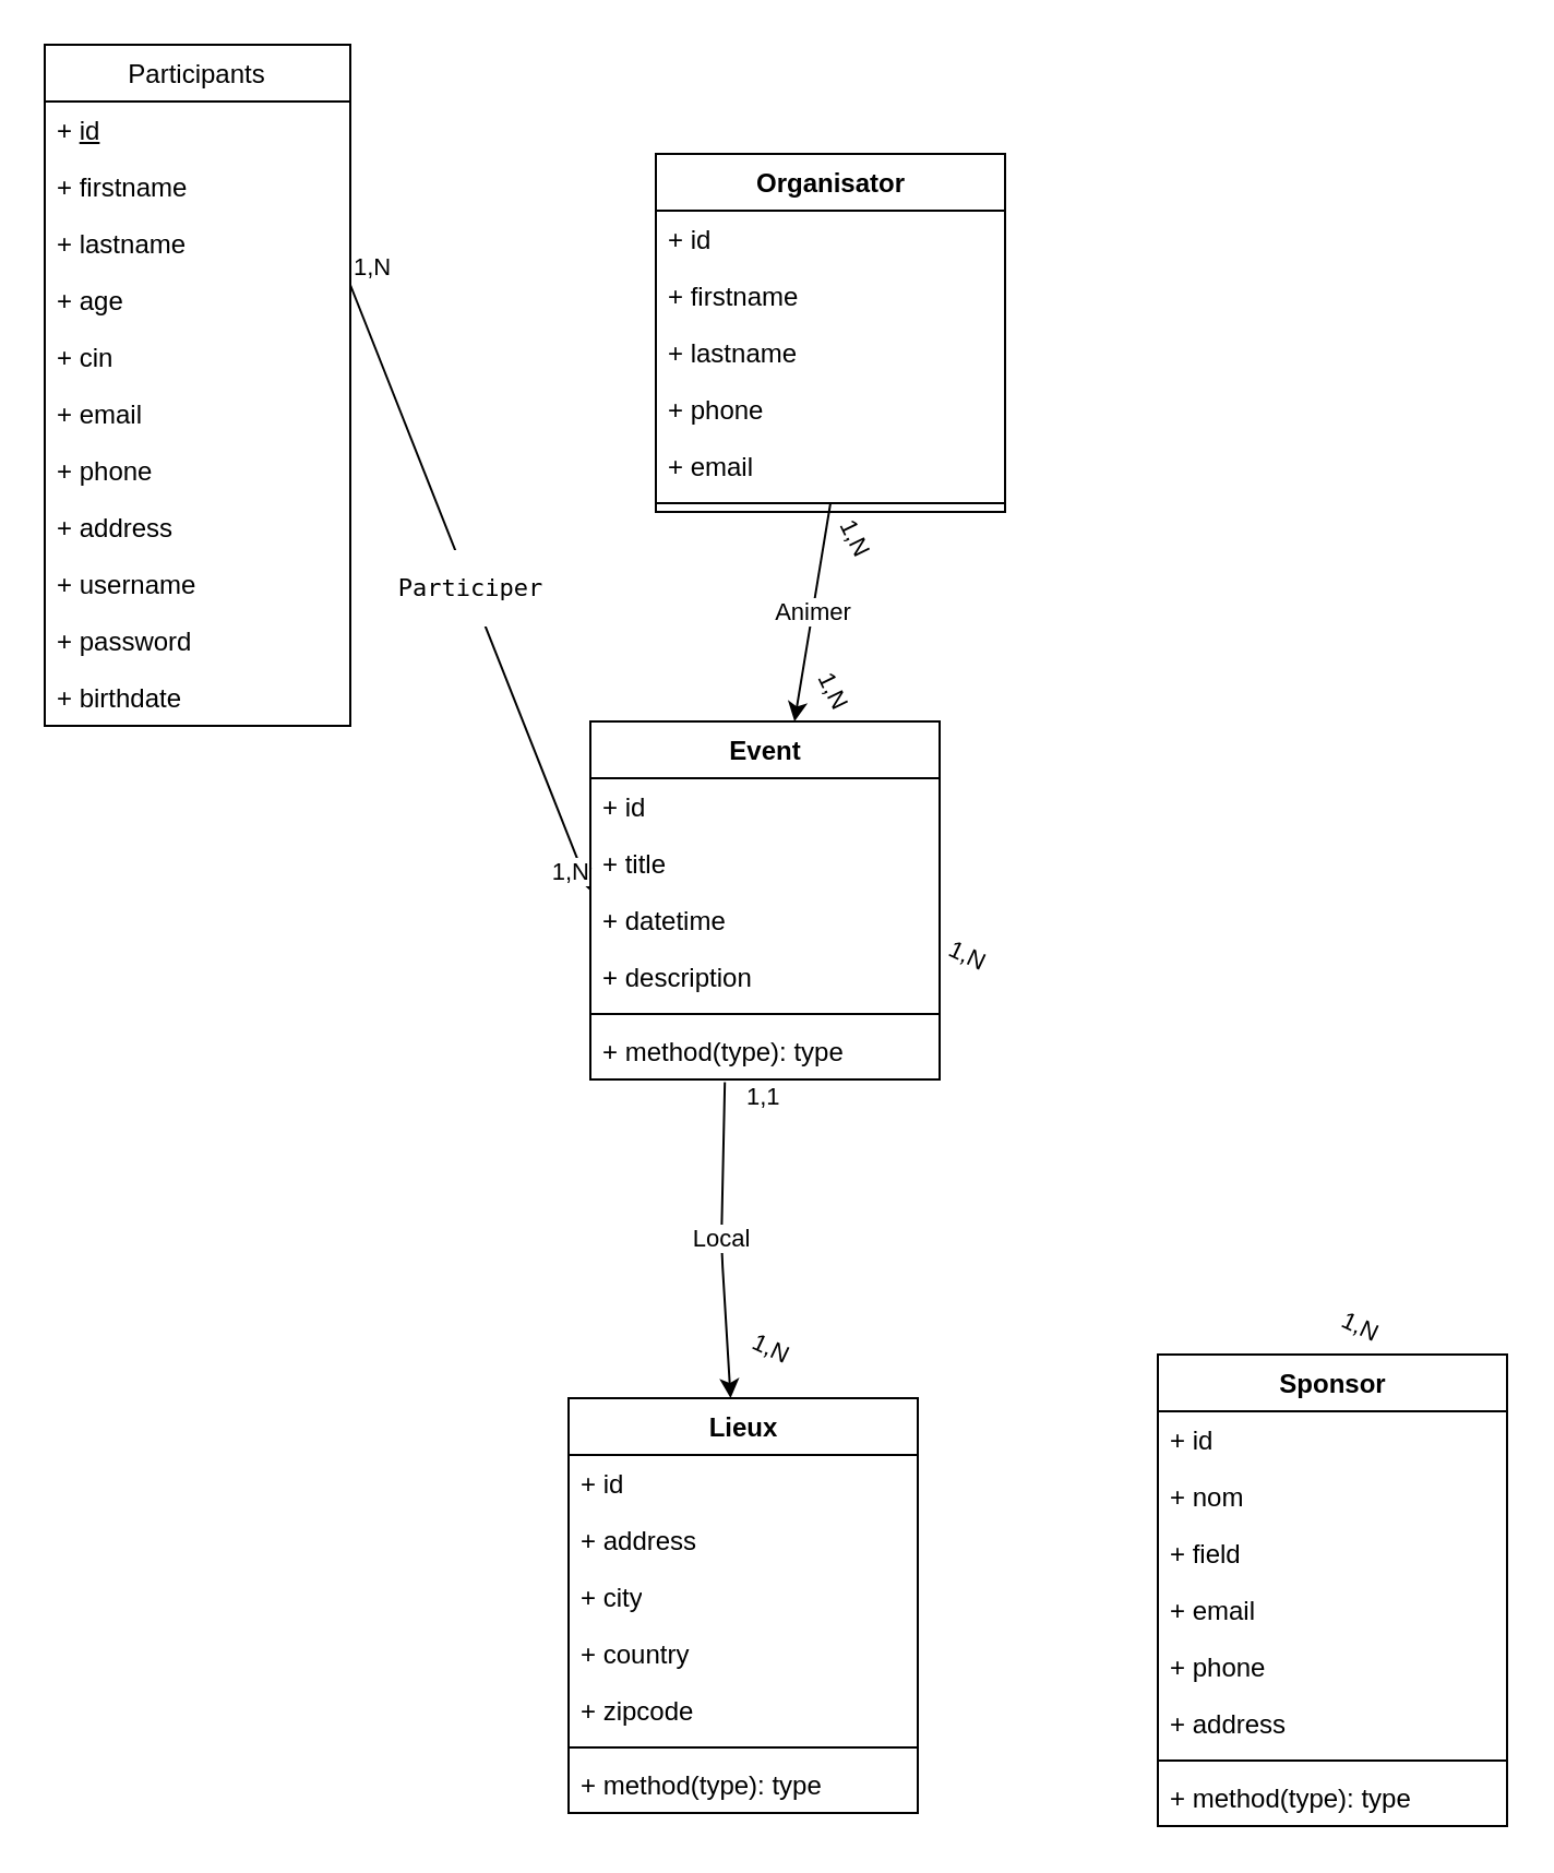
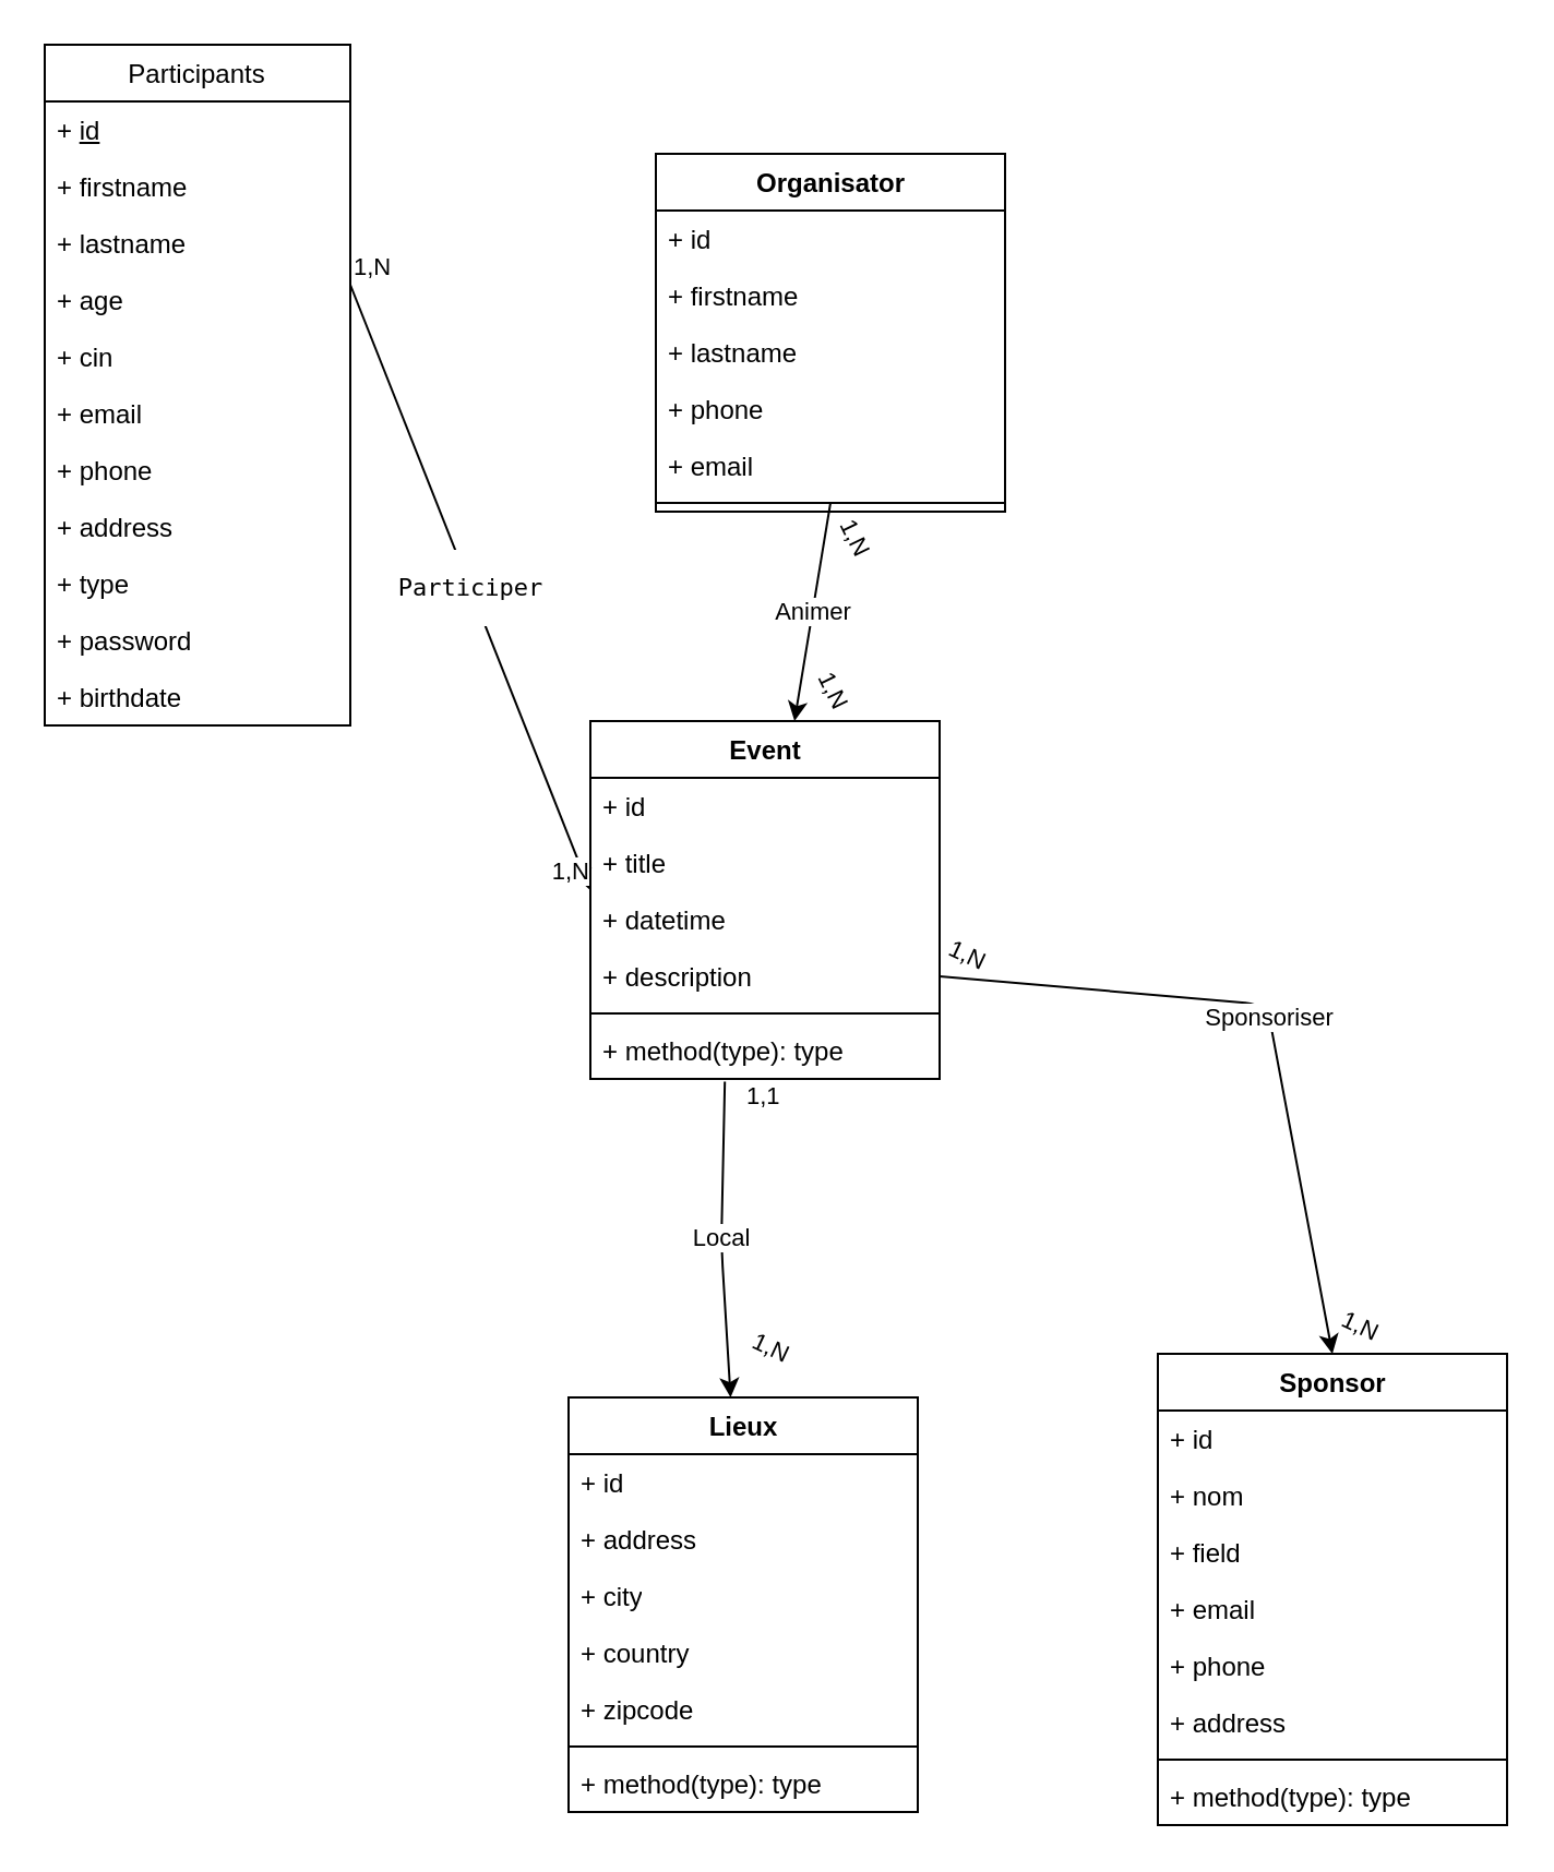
  <mxCell id="0" />
  <mxCell id="1" parent="0" />
  <mxCell id="2" value="Participants" style="swimlane;fontStyle=0;childLayout=stackLayout;horizontal=1;startSize=26;fillColor=none;horizontalStack=0;resizeParent=1;resizeParentMax=0;resizeLast=0;collapsible=1;marginBottom=0;" parent="1" vertex="1"><mxGeometry x="20" y="20" width="140" height="312" as="geometry" /></mxCell>
  <mxCell id="3" value="+ &lt;u&gt;id&lt;/u&gt;" style="text;strokeColor=none;fillColor=none;align=left;verticalAlign=top;spacingLeft=4;spacingRight=4;overflow=hidden;rotatable=0;points=[[0,0.5],[1,0.5]];portConstraint=eastwest;html=1;" parent="2" vertex="1"><mxGeometry y="26" width="140" height="26" as="geometry" /></mxCell>
  <mxCell id="4" value="+ firstname" style="text;strokeColor=none;fillColor=none;align=left;verticalAlign=top;spacingLeft=4;spacingRight=4;overflow=hidden;rotatable=0;points=[[0,0.5],[1,0.5]];portConstraint=eastwest;" parent="2" vertex="1"><mxGeometry y="52" width="140" height="26" as="geometry" /></mxCell>
  <mxCell id="5" value="+ lastname" style="text;strokeColor=none;fillColor=none;align=left;verticalAlign=top;spacingLeft=4;spacingRight=4;overflow=hidden;rotatable=0;points=[[0,0.5],[1,0.5]];portConstraint=eastwest;" parent="2" vertex="1"><mxGeometry y="78" width="140" height="26" as="geometry" /></mxCell>
  <mxCell id="6" value="+ age" style="text;strokeColor=none;fillColor=none;align=left;verticalAlign=top;spacingLeft=4;spacingRight=4;overflow=hidden;rotatable=0;points=[[0,0.5],[1,0.5]];portConstraint=eastwest;" vertex="1" parent="2"><mxGeometry y="104" width="140" height="26" as="geometry" /></mxCell>
  <mxCell id="7" value="+ cin" style="text;strokeColor=none;fillColor=none;align=left;verticalAlign=top;spacingLeft=4;spacingRight=4;overflow=hidden;rotatable=0;points=[[0,0.5],[1,0.5]];portConstraint=eastwest;" vertex="1" parent="2"><mxGeometry y="130" width="140" height="26" as="geometry" /></mxCell>
  <mxCell id="8" value="+ email" style="text;strokeColor=none;fillColor=none;align=left;verticalAlign=top;spacingLeft=4;spacingRight=4;overflow=hidden;rotatable=0;points=[[0,0.5],[1,0.5]];portConstraint=eastwest;" vertex="1" parent="2"><mxGeometry y="156" width="140" height="26" as="geometry" /></mxCell>
  <mxCell id="9" value="+ phone" style="text;strokeColor=none;fillColor=none;align=left;verticalAlign=top;spacingLeft=4;spacingRight=4;overflow=hidden;rotatable=0;points=[[0,0.5],[1,0.5]];portConstraint=eastwest;" vertex="1" parent="2"><mxGeometry y="182" width="140" height="26" as="geometry" /></mxCell>
  <mxCell id="10" value="+ address" style="text;strokeColor=none;fillColor=none;align=left;verticalAlign=top;spacingLeft=4;spacingRight=4;overflow=hidden;rotatable=0;points=[[0,0.5],[1,0.5]];portConstraint=eastwest;" vertex="1" parent="2"><mxGeometry y="208" width="140" height="26" as="geometry" /></mxCell>
- <mxCell id="11" value="+ username" style="text;strokeColor=none;fillColor=none;align=left;verticalAlign=top;spacingLeft=4;spacingRight=4;overflow=hidden;rotatable=0;points=[[0,0.5],[1,0.5]];portConstraint=eastwest;" vertex="1" parent="2"><mxGeometry y="234" width="140" height="26" as="geometry" /></mxCell>
+ <mxCell id="11" value="+ type" style="text;strokeColor=none;fillColor=none;align=left;verticalAlign=top;spacingLeft=4;spacingRight=4;overflow=hidden;rotatable=0;points=[[0,0.5],[1,0.5]];portConstraint=eastwest;" vertex="1" parent="2"><mxGeometry y="234" width="140" height="26" as="geometry" /></mxCell>
  <mxCell id="12" value="+ password" style="text;strokeColor=none;fillColor=none;align=left;verticalAlign=top;spacingLeft=4;spacingRight=4;overflow=hidden;rotatable=0;points=[[0,0.5],[1,0.5]];portConstraint=eastwest;" vertex="1" parent="2"><mxGeometry y="260" width="140" height="26" as="geometry" /></mxCell>
  <mxCell id="13" value="+ birthdate" style="text;strokeColor=none;fillColor=none;align=left;verticalAlign=top;spacingLeft=4;spacingRight=4;overflow=hidden;rotatable=0;points=[[0,0.5],[1,0.5]];portConstraint=eastwest;" vertex="1" parent="2"><mxGeometry y="286" width="140" height="26" as="geometry" /></mxCell>
  <mxCell id="14" value="Animer" style="edgeStyle=none;html=1;" edge="1" parent="1" target="22"><mxGeometry relative="1" as="geometry"><mxPoint x="380" y="230" as="sourcePoint" /></mxGeometry></mxCell>
  <mxCell id="15" value="Organisator" style="swimlane;fontStyle=1;align=center;verticalAlign=top;childLayout=stackLayout;horizontal=1;startSize=26;horizontalStack=0;resizeParent=1;resizeParentMax=0;resizeLast=0;collapsible=1;marginBottom=0;html=1;" vertex="1" parent="1"><mxGeometry x="300" y="70" width="160" height="164" as="geometry" /></mxCell>
  <mxCell id="16" value="+ id" style="text;strokeColor=none;fillColor=none;align=left;verticalAlign=top;spacingLeft=4;spacingRight=4;overflow=hidden;rotatable=0;points=[[0,0.5],[1,0.5]];portConstraint=eastwest;html=1;" vertex="1" parent="15"><mxGeometry y="26" width="160" height="26" as="geometry" /></mxCell>
  <mxCell id="17" value="+ firstname" style="text;strokeColor=none;fillColor=none;align=left;verticalAlign=top;spacingLeft=4;spacingRight=4;overflow=hidden;rotatable=0;points=[[0,0.5],[1,0.5]];portConstraint=eastwest;html=1;" vertex="1" parent="15"><mxGeometry y="52" width="160" height="26" as="geometry" /></mxCell>
  <mxCell id="18" value="+ lastname" style="text;strokeColor=none;fillColor=none;align=left;verticalAlign=top;spacingLeft=4;spacingRight=4;overflow=hidden;rotatable=0;points=[[0,0.5],[1,0.5]];portConstraint=eastwest;html=1;" vertex="1" parent="15"><mxGeometry y="78" width="160" height="26" as="geometry" /></mxCell>
  <mxCell id="19" value="+ phone" style="text;strokeColor=none;fillColor=none;align=left;verticalAlign=top;spacingLeft=4;spacingRight=4;overflow=hidden;rotatable=0;points=[[0,0.5],[1,0.5]];portConstraint=eastwest;html=1;" vertex="1" parent="15"><mxGeometry y="104" width="160" height="26" as="geometry" /></mxCell>
  <mxCell id="20" value="+ email" style="text;strokeColor=none;fillColor=none;align=left;verticalAlign=top;spacingLeft=4;spacingRight=4;overflow=hidden;rotatable=0;points=[[0,0.5],[1,0.5]];portConstraint=eastwest;html=1;" vertex="1" parent="15"><mxGeometry y="130" width="160" height="26" as="geometry" /></mxCell>
  <mxCell id="21" value="" style="line;strokeWidth=1;fillColor=none;align=left;verticalAlign=middle;spacingTop=-1;spacingLeft=3;spacingRight=3;rotatable=0;labelPosition=right;points=[];portConstraint=eastwest;strokeColor=inherit;html=1;" vertex="1" parent="15"><mxGeometry y="156" width="160" height="8" as="geometry" /></mxCell>
  <mxCell id="22" value="Event" style="swimlane;fontStyle=1;align=center;verticalAlign=top;childLayout=stackLayout;horizontal=1;startSize=26;horizontalStack=0;resizeParent=1;resizeParentMax=0;resizeLast=0;collapsible=1;marginBottom=0;html=1;" vertex="1" parent="1"><mxGeometry x="270" y="330" width="160" height="164" as="geometry" /></mxCell>
  <mxCell id="23" value="+ id" style="text;strokeColor=none;fillColor=none;align=left;verticalAlign=top;spacingLeft=4;spacingRight=4;overflow=hidden;rotatable=0;points=[[0,0.5],[1,0.5]];portConstraint=eastwest;html=1;" vertex="1" parent="22"><mxGeometry y="26" width="160" height="26" as="geometry" /></mxCell>
  <mxCell id="24" value="+ title" style="text;strokeColor=none;fillColor=none;align=left;verticalAlign=top;spacingLeft=4;spacingRight=4;overflow=hidden;rotatable=0;points=[[0,0.5],[1,0.5]];portConstraint=eastwest;html=1;" vertex="1" parent="22"><mxGeometry y="52" width="160" height="26" as="geometry" /></mxCell>
  <mxCell id="25" value="+ datetime" style="text;strokeColor=none;fillColor=none;align=left;verticalAlign=top;spacingLeft=4;spacingRight=4;overflow=hidden;rotatable=0;points=[[0,0.5],[1,0.5]];portConstraint=eastwest;html=1;" vertex="1" parent="22"><mxGeometry y="78" width="160" height="26" as="geometry" /></mxCell>
  <mxCell id="26" value="+ description" style="text;strokeColor=none;fillColor=none;align=left;verticalAlign=top;spacingLeft=4;spacingRight=4;overflow=hidden;rotatable=0;points=[[0,0.5],[1,0.5]];portConstraint=eastwest;html=1;" vertex="1" parent="22"><mxGeometry y="104" width="160" height="26" as="geometry" /></mxCell>
  <mxCell id="27" value="" style="line;strokeWidth=1;fillColor=none;align=left;verticalAlign=middle;spacingTop=-1;spacingLeft=3;spacingRight=3;rotatable=0;labelPosition=right;points=[];portConstraint=eastwest;strokeColor=inherit;html=1;" vertex="1" parent="22"><mxGeometry y="130" width="160" height="8" as="geometry" /></mxCell>
  <mxCell id="28" value="+ method(type): type" style="text;strokeColor=none;fillColor=none;align=left;verticalAlign=top;spacingLeft=4;spacingRight=4;overflow=hidden;rotatable=0;points=[[0,0.5],[1,0.5]];portConstraint=eastwest;html=1;" vertex="1" parent="22"><mxGeometry y="138" width="160" height="26" as="geometry" /></mxCell>
  <mxCell id="29" value="Lieux" style="swimlane;fontStyle=1;align=center;verticalAlign=top;childLayout=stackLayout;horizontal=1;startSize=26;horizontalStack=0;resizeParent=1;resizeParentMax=0;resizeLast=0;collapsible=1;marginBottom=0;html=1;" vertex="1" parent="1"><mxGeometry x="260" y="640" width="160" height="190" as="geometry" /></mxCell>
  <mxCell id="30" value="+ id" style="text;strokeColor=none;fillColor=none;align=left;verticalAlign=top;spacingLeft=4;spacingRight=4;overflow=hidden;rotatable=0;points=[[0,0.5],[1,0.5]];portConstraint=eastwest;html=1;" vertex="1" parent="29"><mxGeometry y="26" width="160" height="26" as="geometry" /></mxCell>
  <mxCell id="31" value="+ address" style="text;strokeColor=none;fillColor=none;align=left;verticalAlign=top;spacingLeft=4;spacingRight=4;overflow=hidden;rotatable=0;points=[[0,0.5],[1,0.5]];portConstraint=eastwest;html=1;" vertex="1" parent="29"><mxGeometry y="52" width="160" height="26" as="geometry" /></mxCell>
  <mxCell id="32" value="+ city" style="text;strokeColor=none;fillColor=none;align=left;verticalAlign=top;spacingLeft=4;spacingRight=4;overflow=hidden;rotatable=0;points=[[0,0.5],[1,0.5]];portConstraint=eastwest;html=1;" vertex="1" parent="29"><mxGeometry y="78" width="160" height="26" as="geometry" /></mxCell>
  <mxCell id="33" value="+ country" style="text;strokeColor=none;fillColor=none;align=left;verticalAlign=top;spacingLeft=4;spacingRight=4;overflow=hidden;rotatable=0;points=[[0,0.5],[1,0.5]];portConstraint=eastwest;html=1;" vertex="1" parent="29"><mxGeometry y="104" width="160" height="26" as="geometry" /></mxCell>
  <mxCell id="34" value="+ zipcode" style="text;strokeColor=none;fillColor=none;align=left;verticalAlign=top;spacingLeft=4;spacingRight=4;overflow=hidden;rotatable=0;points=[[0,0.5],[1,0.5]];portConstraint=eastwest;html=1;" vertex="1" parent="29"><mxGeometry y="130" width="160" height="26" as="geometry" /></mxCell>
  <mxCell id="35" value="" style="line;strokeWidth=1;fillColor=none;align=left;verticalAlign=middle;spacingTop=-1;spacingLeft=3;spacingRight=3;rotatable=0;labelPosition=right;points=[];portConstraint=eastwest;strokeColor=inherit;html=1;" vertex="1" parent="29"><mxGeometry y="156" width="160" height="8" as="geometry" /></mxCell>
  <mxCell id="36" value="+ method(type): type" style="text;strokeColor=none;fillColor=none;align=left;verticalAlign=top;spacingLeft=4;spacingRight=4;overflow=hidden;rotatable=0;points=[[0,0.5],[1,0.5]];portConstraint=eastwest;html=1;" vertex="1" parent="29"><mxGeometry y="164" width="160" height="26" as="geometry" /></mxCell>
  <mxCell id="37" value="Sponsor" style="swimlane;fontStyle=1;align=center;verticalAlign=top;childLayout=stackLayout;horizontal=1;startSize=26;horizontalStack=0;resizeParent=1;resizeParentMax=0;resizeLast=0;collapsible=1;marginBottom=0;html=1;" vertex="1" parent="1"><mxGeometry x="530" y="620" width="160" height="216" as="geometry" /></mxCell>
  <mxCell id="38" value="+ id" style="text;strokeColor=none;fillColor=none;align=left;verticalAlign=top;spacingLeft=4;spacingRight=4;overflow=hidden;rotatable=0;points=[[0,0.5],[1,0.5]];portConstraint=eastwest;html=1;" vertex="1" parent="37"><mxGeometry y="26" width="160" height="26" as="geometry" /></mxCell>
  <mxCell id="39" value="+ nom" style="text;strokeColor=none;fillColor=none;align=left;verticalAlign=top;spacingLeft=4;spacingRight=4;overflow=hidden;rotatable=0;points=[[0,0.5],[1,0.5]];portConstraint=eastwest;html=1;" vertex="1" parent="37"><mxGeometry y="52" width="160" height="26" as="geometry" /></mxCell>
  <mxCell id="40" value="+ field" style="text;strokeColor=none;fillColor=none;align=left;verticalAlign=top;spacingLeft=4;spacingRight=4;overflow=hidden;rotatable=0;points=[[0,0.5],[1,0.5]];portConstraint=eastwest;html=1;" vertex="1" parent="37"><mxGeometry y="78" width="160" height="26" as="geometry" /></mxCell>
  <mxCell id="41" value="+ email" style="text;strokeColor=none;fillColor=none;align=left;verticalAlign=top;spacingLeft=4;spacingRight=4;overflow=hidden;rotatable=0;points=[[0,0.5],[1,0.5]];portConstraint=eastwest;html=1;" vertex="1" parent="37"><mxGeometry y="104" width="160" height="26" as="geometry" /></mxCell>
  <mxCell id="42" value="+ phone" style="text;strokeColor=none;fillColor=none;align=left;verticalAlign=top;spacingLeft=4;spacingRight=4;overflow=hidden;rotatable=0;points=[[0,0.5],[1,0.5]];portConstraint=eastwest;html=1;" vertex="1" parent="37"><mxGeometry y="130" width="160" height="26" as="geometry" /></mxCell>
  <mxCell id="43" value="+ address" style="text;strokeColor=none;fillColor=none;align=left;verticalAlign=top;spacingLeft=4;spacingRight=4;overflow=hidden;rotatable=0;points=[[0,0.5],[1,0.5]];portConstraint=eastwest;html=1;" vertex="1" parent="37"><mxGeometry y="156" width="160" height="26" as="geometry" /></mxCell>
  <mxCell id="44" value="" style="line;strokeWidth=1;fillColor=none;align=left;verticalAlign=middle;spacingTop=-1;spacingLeft=3;spacingRight=3;rotatable=0;labelPosition=right;points=[];portConstraint=eastwest;strokeColor=inherit;html=1;" vertex="1" parent="37"><mxGeometry y="182" width="160" height="8" as="geometry" /></mxCell>
  <mxCell id="45" value="+ method(type): type" style="text;strokeColor=none;fillColor=none;align=left;verticalAlign=top;spacingLeft=4;spacingRight=4;overflow=hidden;rotatable=0;points=[[0,0.5],[1,0.5]];portConstraint=eastwest;html=1;" vertex="1" parent="37"><mxGeometry y="190" width="160" height="26" as="geometry" /></mxCell>
  <mxCell id="46" value="&lt;pre&gt;Participer&lt;/pre&gt;" style="endArrow=classic;html=1;entryX=-0.002;entryY=-0.028;entryDx=0;entryDy=0;entryPerimeter=0;" edge="1" parent="1" target="25"><mxGeometry relative="1" as="geometry"><mxPoint x="160" y="130" as="sourcePoint" /><mxPoint x="300" y="130" as="targetPoint" /></mxGeometry></mxCell>
  <mxCell id="47" value="1,N" style="edgeLabel;resizable=0;html=1;align=left;verticalAlign=bottom;" connectable="0" vertex="1" parent="46"><mxGeometry x="-1" relative="1" as="geometry" /></mxCell>
  <mxCell id="48" value="1,N" style="edgeLabel;resizable=0;html=1;align=right;verticalAlign=bottom;" connectable="0" vertex="1" parent="46"><mxGeometry x="1" relative="1" as="geometry" /></mxCell>
  <mxCell id="49" value="1,N" style="edgeLabel;resizable=0;html=1;align=left;verticalAlign=bottom;rotation=64;" connectable="0" vertex="1" parent="1"><mxGeometry x="380" y="240" as="geometry" /></mxCell>
  <mxCell id="50" value="1,N" style="edgeLabel;resizable=0;html=1;align=left;verticalAlign=bottom;rotation=64;" connectable="0" vertex="1" parent="1"><mxGeometry x="370" y="310" as="geometry" /></mxCell>
  <mxCell id="51" value="Local" style="edgeStyle=none;html=1;exitX=0.385;exitY=1.049;exitDx=0;exitDy=0;exitPerimeter=0;" edge="1" parent="1" source="28" target="29"><mxGeometry relative="1" as="geometry"><Array as="points"><mxPoint x="330" y="570" /></Array></mxGeometry></mxCell>
  <mxCell id="52" value="1,1" style="edgeLabel;resizable=0;html=1;align=left;verticalAlign=bottom;rotation=0;" connectable="0" vertex="1" parent="1"><mxGeometry x="340" y="510" as="geometry" /></mxCell>
  <mxCell id="53" value="1,N" style="edgeLabel;resizable=0;html=1;align=left;verticalAlign=bottom;rotation=25;" connectable="0" vertex="1" parent="1"><mxGeometry x="340" y="620" as="geometry" /></mxCell>
+ <mxCell id="54" value="Sponsoriser" style="edgeStyle=none;html=1;exitX=1;exitY=0.5;exitDx=0;exitDy=0;entryX=0.5;entryY=0;entryDx=0;entryDy=0;" edge="1" parent="1" source="26" target="37"><mxGeometry relative="1" as="geometry"><Array as="points"><mxPoint x="580" y="460" /></Array></mxGeometry></mxCell>
  <mxCell id="55" value="1,N" style="edgeLabel;resizable=0;html=1;align=left;verticalAlign=bottom;rotation=25;" connectable="0" vertex="1" parent="1"><mxGeometry x="430" y="440" as="geometry" /></mxCell>
  <mxCell id="56" value="1,N" style="edgeLabel;resizable=0;html=1;align=left;verticalAlign=bottom;rotation=25;" connectable="0" vertex="1" parent="1"><mxGeometry x="610" y="610" as="geometry" /></mxCell>
